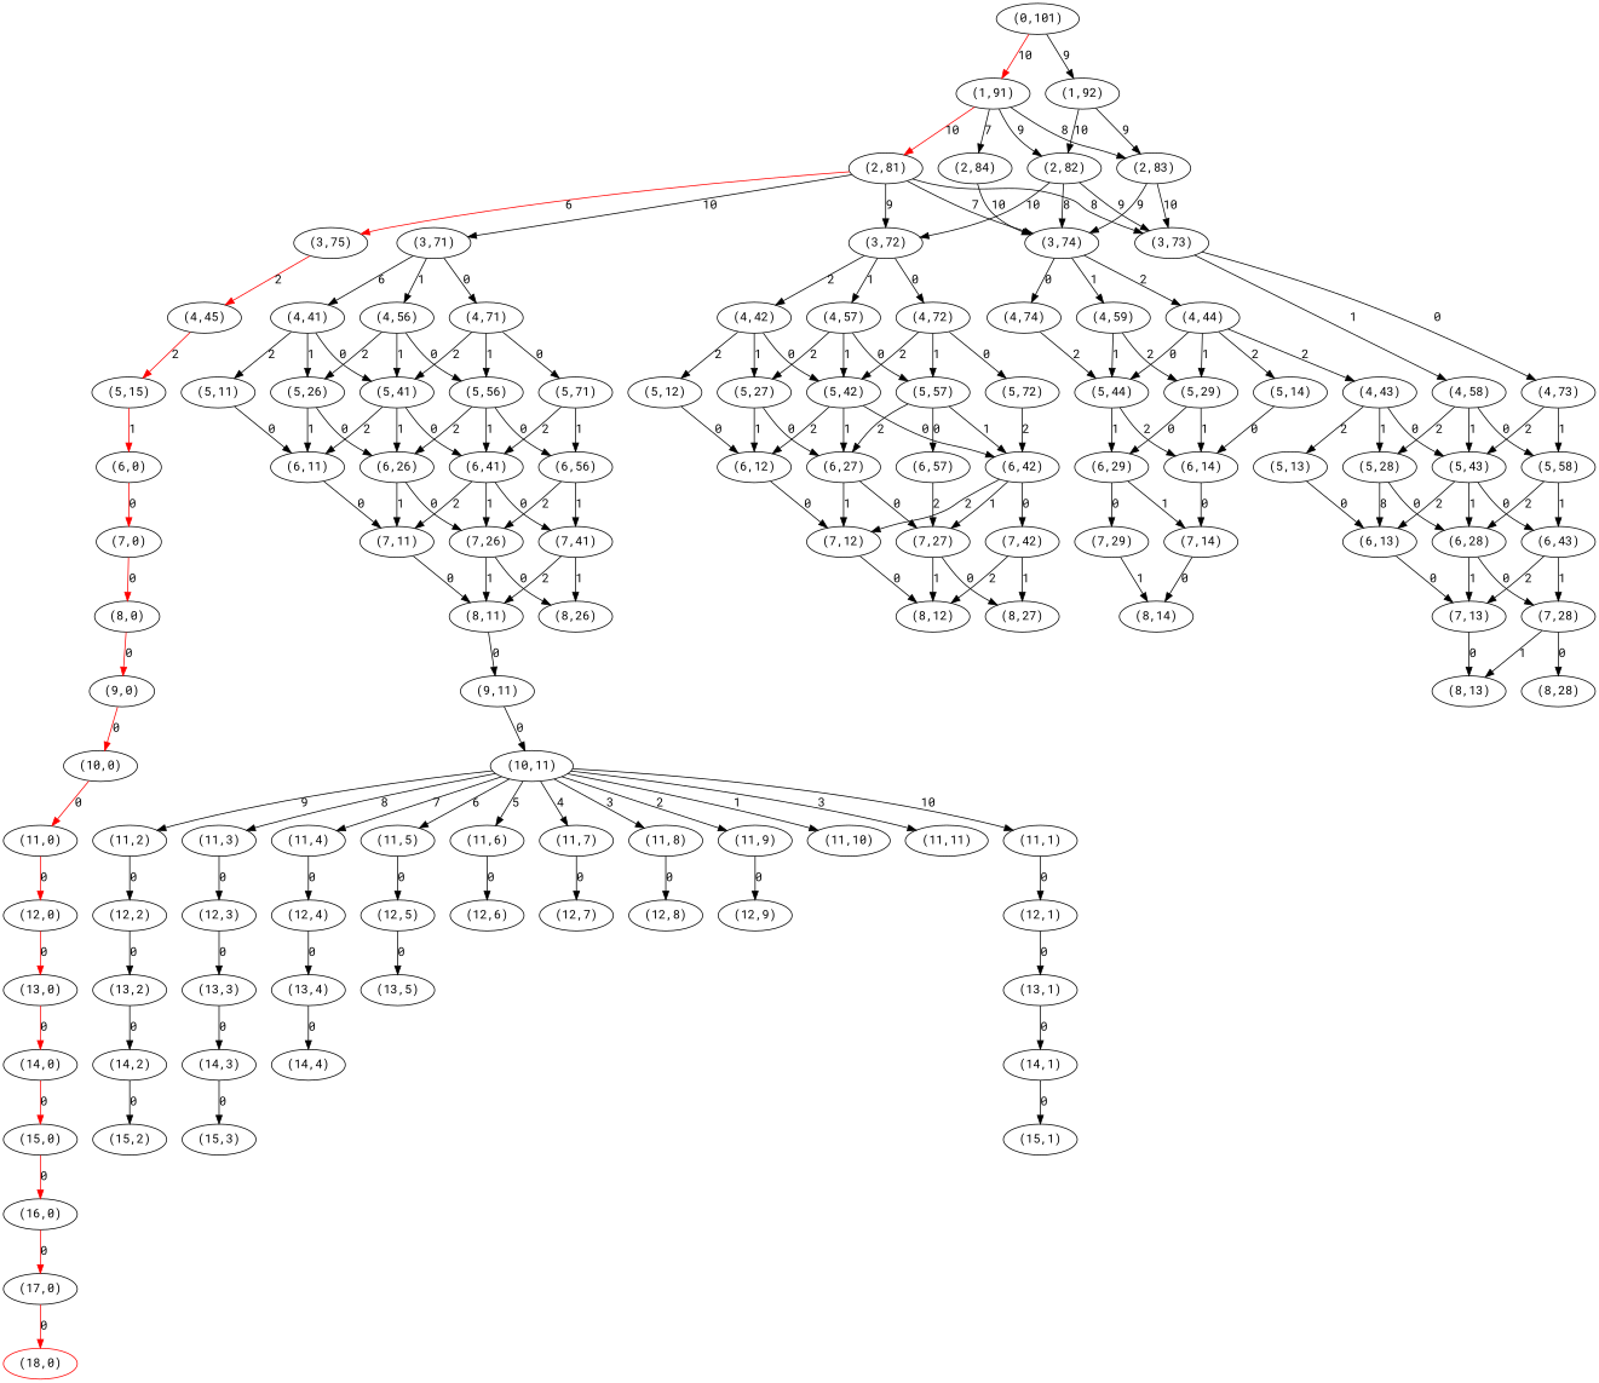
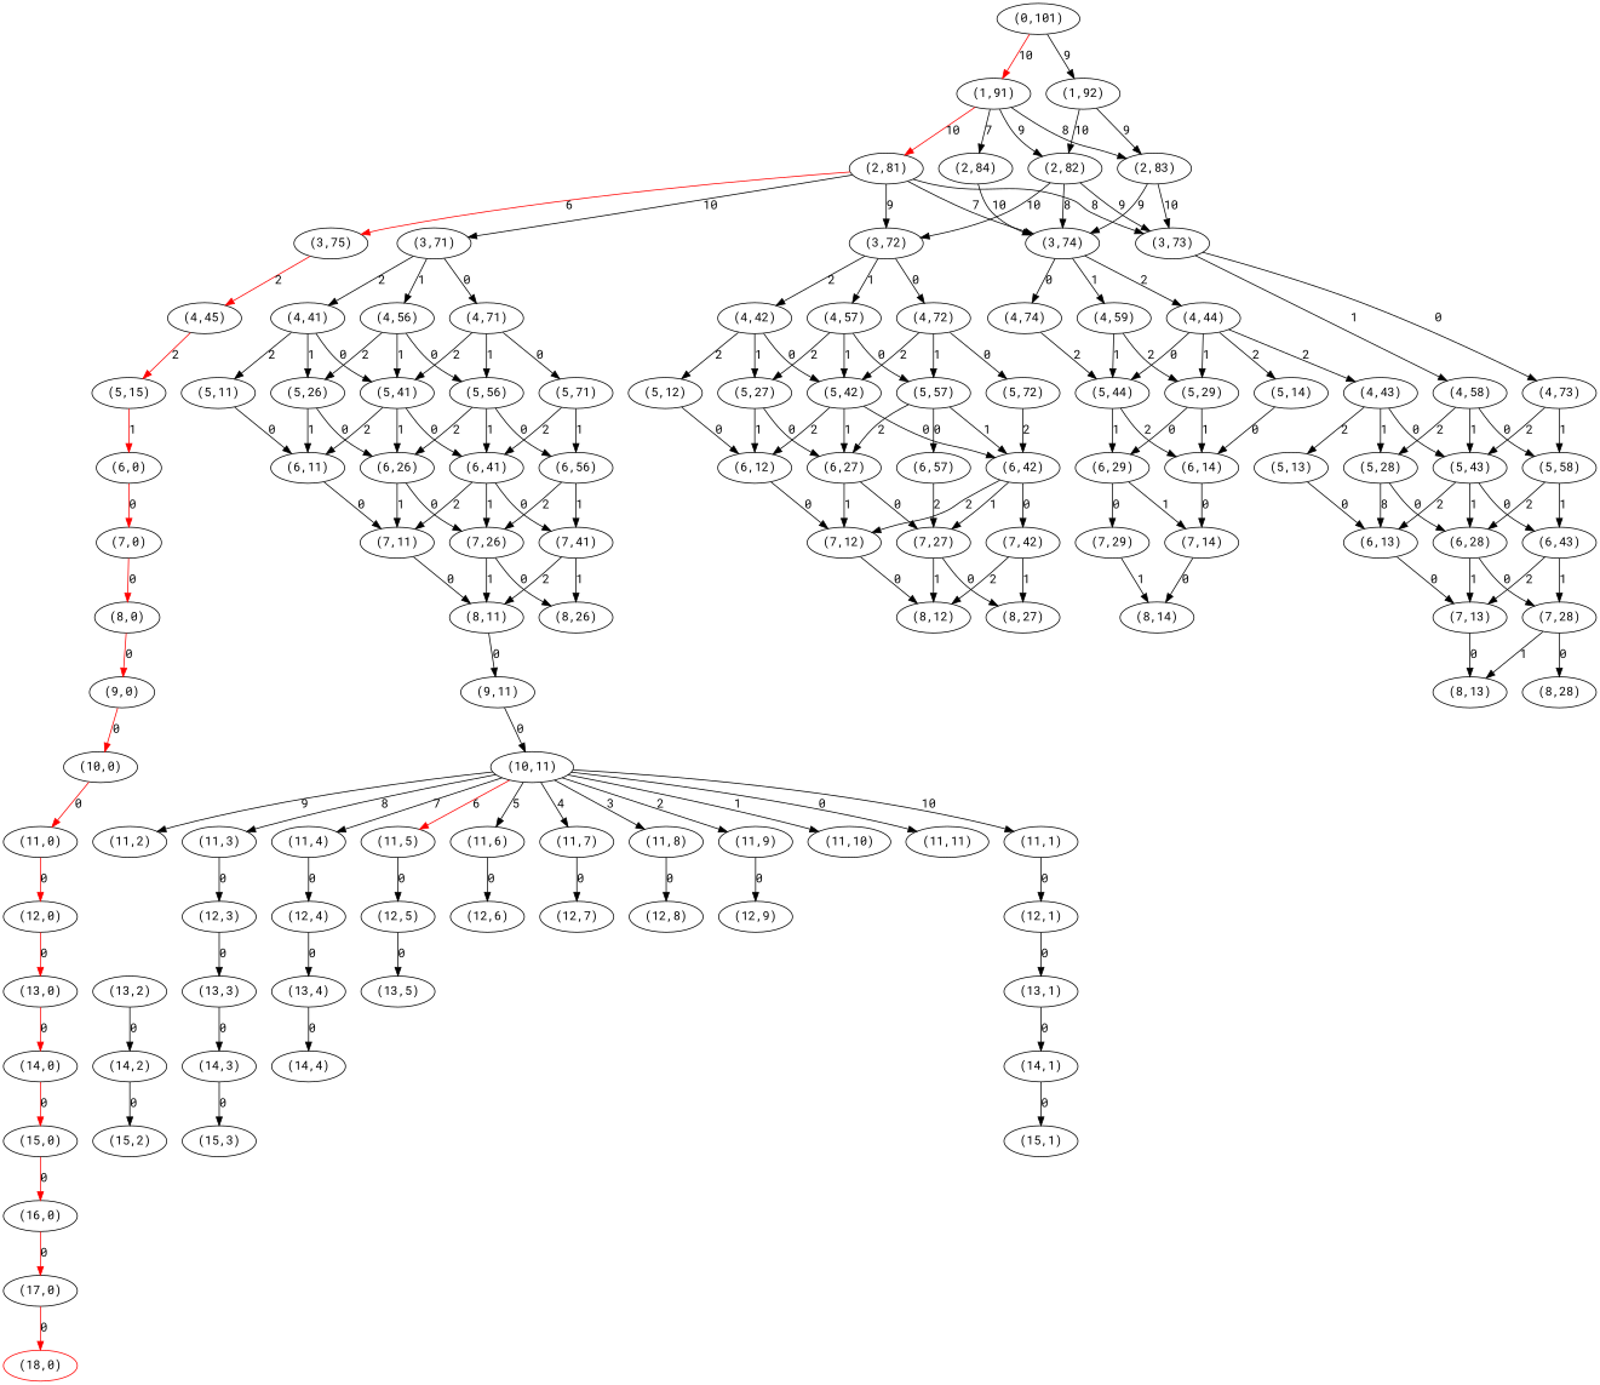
  strict digraph {
    fontname="Roboto Mono"
    node [fontname="Roboto Mono"]
    edge [fontname="Roboto Mono"]
    n1 [label="(14,1)"]
    n2 [label="(15,1)"]
    n3 [label="(13,1)"]
    n4 [label="(12,1)"]
    n5 [label="(11,1)"]
    n6 [label="(10,11)"]
    n7 [label="(11,2)"]
    n8 [label="(11,3)"]
    n9 [label="(11,4)"]
    n10 [label="(11,5)"]
    n11 [label="(11,6)"]
    n12 [label="(11,7)"]
    n13 [label="(11,8)"]
    n14 [label="(11,9)"]
    n15 [label="(11,10)"]
    n16 [label="(11,11)"]
-   n17 [label="(12,2)"]
    n18 [label="(12,3)"]
    n19 [label="(12,4)"]
    n20 [label="(12,5)"]
    n21 [label="(12,6)"]
    n22 [label="(12,7)"]
    n23 [label="(12,8)"]
    n24 [label="(12,9)"]
    n25 [label="(14,2)"]
    n26 [label="(15,2)"]
    n27 [label="(13,2)"]
    n28 [label="(14,3)"]
    n29 [label="(15,3)"]
    n30 [label="(13,3)"]
    n31 [label="(13,4)"]
    n32 [label="(14,4)"]
    n33 [label="(13,5)"]
    n34 [label="(9,11)"]
    n35 [label="(8,11)"]
    n36 [label="(7,11)"]
    n37 [label="(6,11)"]
    n38 [label="(5,11)"]
    n39 [label="(4,41)"]
    n40 [label="(5,26)"]
    n41 [label="(5,41)"]
    n42 [label="(6,26)"]
    n43 [label="(6,41)"]
    n44 [label="(7,26)"]
    n45 [label="(8,26)"]
    n46 [label="(7,41)"]
    n47 [label="(3,71)"]
    n48 [label="(4,56)"]
    n49 [label="(4,71)"]
    n50 [label="(5,56)"]
    n51 [label="(5,71)"]
    n52 [label="(6,56)"]
    n53 [label="(2,81)"]
    n54 [label="(3,72)"]
    n55 [label="(3,73)"]
    n56 [label="(3,74)"]
    n57 [label="(3,75)"]
    n58 [label="(4,42)"]
    n59 [label="(4,57)"]
    n60 [label="(4,72)"]
    n61 [label="(4,58)"]
    n62 [label="(4,73)"]
    n63 [label="(4,44)"]
    n64 [label="(4,59)"]
    n65 [label="(4,74)"]
    n66 [label="(4,45)"]
    n67 [label="(7,12)"]
    n68 [label="(8,12)"]
    n69 [label="(6,12)"]
    n70 [label="(5,12)"]
    n71 [label="(5,27)"]
    n72 [label="(5,42)"]
    n73 [label="(6,27)"]
    n74 [label="(6,42)"]
    n75 [label="(7,27)"]
    n76 [label="(8,27)"]
    n77 [label="(7,42)"]
    n78 [label="(5,57)"]
    n79 [label="(5,72)"]
    n80 [label="(6,57)"]
    n81 [label="(7,13)"]
    n82 [label="(8,13)"]
    n83 [label="(6,13)"]
    n84 [label="(5,13)"]
    n85 [label="(4,43)"]
    n86 [label="(5,28)"]
    n87 [label="(5,43)"]
    n88 [label="(6,28)"]
    n89 [label="(6,43)"]
    n90 [label="(7,28)"]
    n91 [label="(8,28)"]
    n92 [label="(5,58)"]
    n93 [label="(7,14)"]
    n94 [label="(8,14)"]
    n95 [label="(6,14)"]
    n96 [label="(5,14)"]
    n97 [label="(5,29)"]
    n98 [label="(5,44)"]
    n99 [label="(6,29)"]
    n100 [label="(7,29)"]
    n101 [label="(17,0)"]
    n102 [color=red label="(18,0)"]
    n103 [label="(16,0)"]
    n104 [label="(15,0)"]
    n105 [label="(14,0)"]
    n106 [label="(13,0)"]
    n107 [label="(12,0)"]
    n108 [label="(11,0)"]
    n109 [label="(10,0)"]
    n110 [label="(9,0)"]
    n111 [label="(8,0)"]
    n112 [label="(7,0)"]
    n113 [label="(6,0)"]
    n114 [label="(5,15)"]
    n115 [label="(1,91)"]
    n116 [label="(2,82)"]
    n117 [label="(2,83)"]
    n118 [label="(2,84)"]
    n119 [label="(0,101)"]
    n120 [label="(1,92)"]
    n1 -> n2 [label=0]
    n3 -> n1 [label=0]
    n4 -> n3 [label=0]
    n5 -> n4 [label=0]
    n6 -> n5 [label=10]
    n6 -> n7 [label=9]
    n6 -> n8 [label=8]
    n6 -> n9 [label=7]
-   n6 -> n10 [label=6]
+   n6 -> n10 [label=6 color=red]
    n6 -> n11 [label=5]
    n6 -> n12 [label=4]
    n6 -> n13 [label=3]
    n6 -> n14 [label=2]
    n6 -> n15 [label=1]
-   n6 -> n16 [label=3]
-   n7 -> n17 [label=0]
+   n6 -> n16 [label=0]
    n8 -> n18 [label=0]
    n9 -> n19 [label=0]
    n10 -> n20 [label=0]
    n11 -> n21 [label=0]
    n12 -> n22 [label=0]
    n13 -> n23 [label=0]
    n14 -> n24 [label=0]
-   n17 -> n27 [label=0]
    n18 -> n30 [label=0]
    n19 -> n31 [label=0]
    n20 -> n33 [label=0]
    n25 -> n26 [label=0]
    n27 -> n25 [label=0]
    n28 -> n29 [label=0]
    n30 -> n28 [label=0]
    n31 -> n32 [label=0]
    n34 -> n6 [label=0]
    n35 -> n34 [label=0]
    n36 -> n35 [label=0]
    n37 -> n36 [label=0]
    n38 -> n37 [label=0]
    n39 -> n38 [label=2]
    n39 -> n40 [label=1]
    n39 -> n41 [label=0]
    n40 -> n37 [label=1]
    n40 -> n42 [label=0]
    n41 -> n37 [label=2]
    n41 -> n42 [label=1]
    n41 -> n43 [label=0]
    n42 -> n36 [label=1]
    n42 -> n44 [label=0]
    n43 -> n36 [label=2]
    n43 -> n44 [label=1]
    n43 -> n46 [label=0]
    n44 -> n35 [label=1]
    n44 -> n45 [label=0]
    n46 -> n35 [label=2]
    n46 -> n45 [label=1]
-   n47 -> n39 [label=6]
+   n47 -> n39 [label=2]
    n47 -> n48 [label=1]
    n47 -> n49 [label=0]
    n48 -> n40 [label=2]
    n48 -> n41 [label=1]
    n48 -> n50 [label=0]
    n49 -> n41 [label=2]
    n49 -> n50 [label=1]
    n49 -> n51 [label=0]
    n50 -> n42 [label=2]
    n50 -> n43 [label=1]
    n50 -> n52 [label=0]
    n51 -> n43 [label=2]
    n51 -> n52 [label=1]
    n52 -> n44 [label=2]
    n52 -> n46 [label=1]
    n53 -> n47 [label=10]
    n53 -> n54 [label=9]
    n53 -> n55 [label=8]
    n53 -> n56 [label=7]
    n53 -> n57 [color=red label=6]
    n54 -> n58 [label=2]
    n54 -> n59 [label=1]
    n54 -> n60 [label=0]
    n55 -> n61 [label=1]
    n55 -> n62 [label=0]
    n56 -> n63 [label=2]
    n56 -> n64 [label=1]
    n56 -> n65 [label=0]
    n57 -> n66 [color=red label=2]
    n58 -> n70 [label=2]
    n58 -> n71 [label=1]
    n58 -> n72 [label=0]
    n59 -> n71 [label=2]
    n59 -> n72 [label=1]
    n59 -> n78 [label=0]
    n60 -> n72 [label=2]
    n60 -> n78 [label=1]
    n60 -> n79 [label=0]
    n61 -> n86 [label=2]
    n61 -> n87 [label=1]
    n61 -> n92 [label=0]
    n62 -> n87 [label=2]
    n62 -> n92 [label=1]
    n63 -> n85 [label=2]
    n63 -> n96 [label=2]
    n63 -> n97 [label=1]
    n63 -> n98 [label=0]
    n64 -> n97 [label=2]
    n64 -> n98 [label=1]
    n65 -> n98 [label=2]
    n66 -> n114 [color=red label=2]
    n67 -> n68 [label=0]
    n69 -> n67 [label=0]
    n70 -> n69 [label=0]
    n71 -> n69 [label=1]
    n71 -> n73 [label=0]
    n72 -> n69 [label=2]
    n72 -> n73 [label=1]
    n72 -> n74 [label=0]
    n73 -> n67 [label=1]
    n73 -> n75 [label=0]
    n74 -> n67 [label=2]
    n74 -> n75 [label=1]
    n74 -> n77 [label=0]
    n75 -> n68 [label=1]
    n75 -> n76 [label=0]
    n77 -> n68 [label=2]
    n77 -> n76 [label=1]
    n78 -> n73 [label=2]
    n78 -> n74 [label=1]
    n78 -> n80 [label=0]
    n79 -> n74 [label=2]
    n80 -> n75 [label=2]
    n81 -> n82 [label=0]
    n83 -> n81 [label=0]
    n84 -> n83 [label=0]
    n85 -> n84 [label=2]
    n85 -> n86 [label=1]
    n85 -> n87 [label=0]
    n86 -> n83 [label=8]
    n86 -> n88 [label=0]
    n87 -> n83 [label=2]
    n87 -> n88 [label=1]
    n87 -> n89 [label=0]
    n88 -> n81 [label=1]
    n88 -> n90 [label=0]
    n89 -> n81 [label=2]
    n89 -> n90 [label=1]
    n90 -> n82 [label=1]
    n90 -> n91 [label=0]
    n92 -> n88 [label=2]
    n92 -> n89 [label=1]
    n93 -> n94 [label=0]
    n95 -> n93 [label=0]
    n96 -> n95 [label=0]
    n97 -> n95 [label=1]
    n97 -> n99 [label=0]
    n98 -> n95 [label=2]
    n98 -> n99 [label=1]
    n99 -> n93 [label=1]
    n99 -> n100 [label=0]
    n100 -> n94 [label=1]
    n101 -> n102 [color=red label=0]
    n103 -> n101 [color=red label=0]
    n104 -> n103 [color=red label=0]
    n105 -> n104 [color=red label=0]
    n106 -> n105 [color=red label=0]
    n107 -> n106 [color=red label=0]
    n108 -> n107 [color=red label=0]
    n109 -> n108 [color=red label=0]
    n110 -> n109 [color=red label=0]
    n111 -> n110 [color=red label=0]
    n112 -> n111 [color=red label=0]
    n113 -> n112 [color=red label=0]
    n114 -> n113 [color=red label=1]
    n115 -> n53 [color=red label=10]
    n115 -> n116 [label=9]
    n115 -> n117 [label=8]
    n115 -> n118 [label=7]
    n116 -> n54 [label=10]
    n116 -> n55 [label=9]
    n116 -> n56 [label=8]
    n117 -> n55 [label=10]
    n117 -> n56 [label=9]
    n118 -> n56 [label=10]
    n119 -> n115 [color=red label=10]
    n119 -> n120 [label=9]
    n120 -> n116 [label=10]
    n120 -> n117 [label=9]
  }
